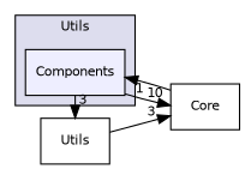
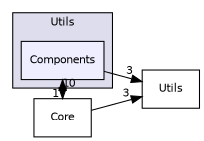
  digraph {
    compound=true
    rankdir=LR
    node [fontname=Helvetica fontsize=10 shape=box]
    edge [headlabel=3 labeldistance=1.5 labelfontname=Helvetica labelfontsize=10]
    n1 [fillcolor="#eeeeff" label=Components pencolor=black style=filled]
    n2 [label=Utils]
    n3 [label=Core]
    subgraph cluster_1 {
      bgcolor="#ddddee"
      fontname=Helvetica
      fontsize=10
      label=Utils
      pencolor=black
      n1
    }
    n1 -> n2
    n1 -> n3 [headlabel=10]
    n3 -> n1 [headlabel=1]
-   n2 -> n3
+   n3 -> n2
  }
